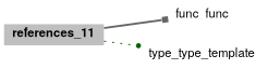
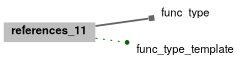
  digraph {
    rankdir=LR
    node [fontname="Helvetica,Arial,sans-serif" fontsize=12 shape=plaintext]
    edge [arrowsize=0.5 arrowtail=open fontname="Helvetica,Arial,sans-serif" fontsize=15 labelfontsize=15]
    n1 [color=black fillcolor=grey75 fontcolor=black height=0.2 label=<<b>references_11</b>> style=filled width=0.4]
-   n2 [color=deeppink height=0.2 label=func_func width=0.4]
-   n3 [color=red height=0.2 label=type_type_template width=0.4]
+   n2 [color=deeppink height=0.2 label=func_type width=0.4]
+   n3 [color=red height=0.2 label=func_type_template width=0.4]
    n1 -> n2 [arrowhead=box color=gray40 style=bold]
    n1 -> n3 [arrowhead=dot color=darkgreen style=dotted]
  }
